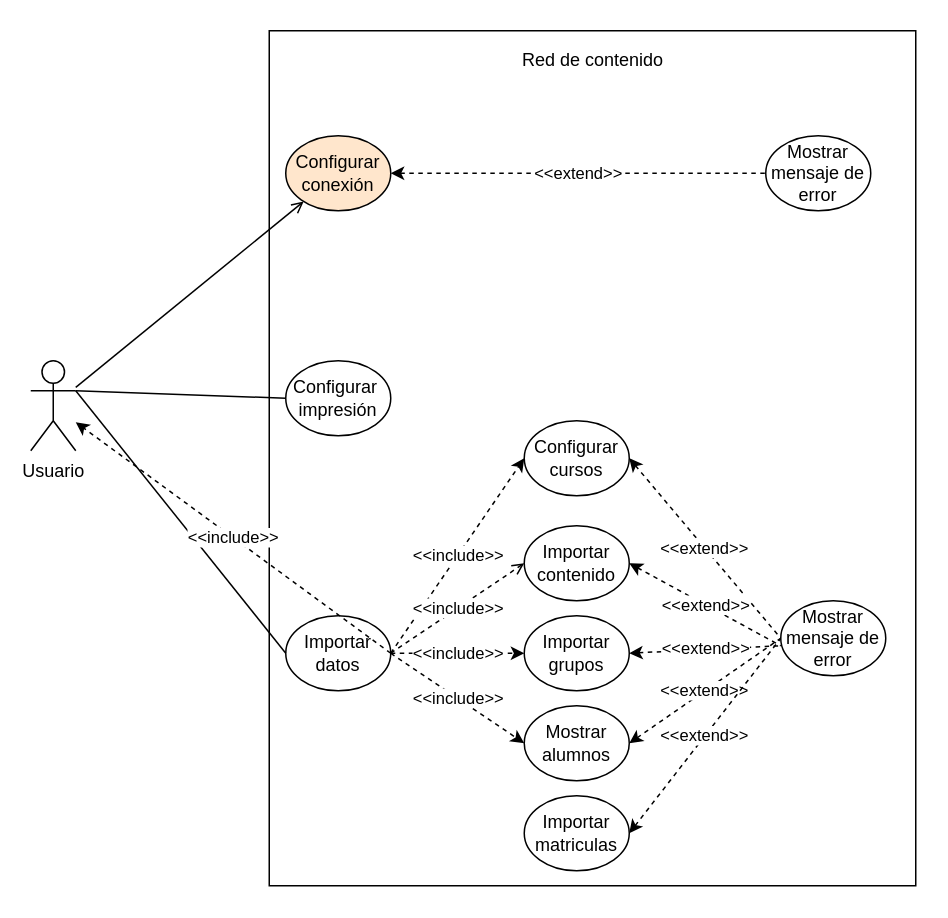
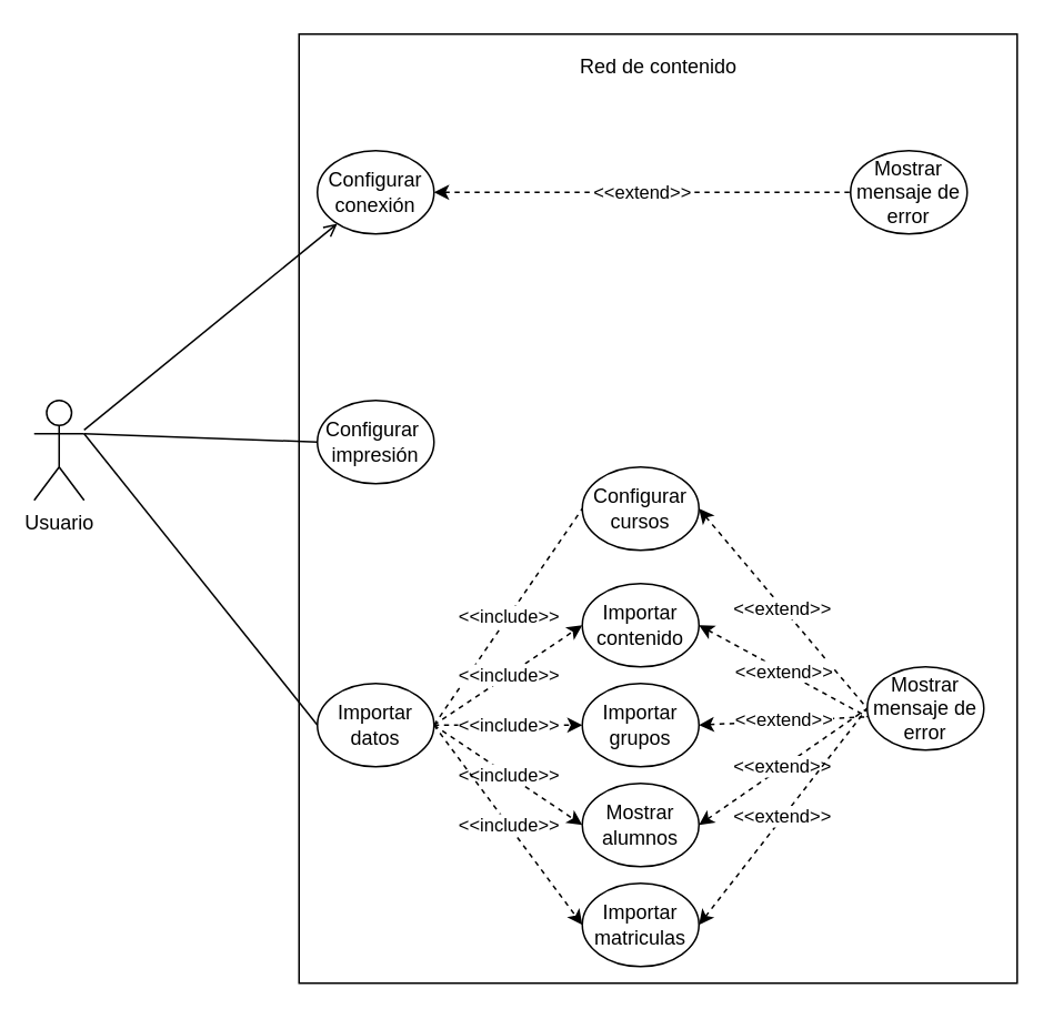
  <mxCell id="0" />
  <mxCell id="1" parent="0" />
  <mxCell id="2" value="Usuario" style="shape=umlActor;verticalLabelPosition=bottom;labelBackgroundColor=#ffffff;verticalAlign=top;html=1;" vertex="1" parent="1"><mxGeometry x="20" y="240" width="30" height="60" as="geometry" /></mxCell>
  <mxCell id="3" value="" style="rounded=0;whiteSpace=wrap;html=1;" vertex="1" parent="1"><mxGeometry x="179" y="20" width="431" height="570" as="geometry" /></mxCell>
  <mxCell id="4" value="Red de contenido" style="text;html=1;strokeColor=none;fillColor=none;align=center;verticalAlign=middle;whiteSpace=wrap;rounded=0;" vertex="1" parent="1"><mxGeometry x="329.5" y="30" width="130" height="20" as="geometry" /></mxCell>
- <mxCell id="5" value="Configurar conexión" style="ellipse;whiteSpace=wrap;html=1;fillColor=#ffe6cc;" vertex="1" parent="1"><mxGeometry x="190" y="90" width="70" height="50" as="geometry" /></mxCell>
+ <mxCell id="5" value="Configurar conexión" style="ellipse;whiteSpace=wrap;html=1;" vertex="1" parent="1"><mxGeometry x="190" y="90" width="70" height="50" as="geometry" /></mxCell>
  <mxCell id="6" value="" style="endArrow=open;html=1;startArrow=none;startFill=0;endFill=0;" edge="1" parent="1" source="2" target="5"><mxGeometry width="50" height="50" relative="1" as="geometry"><mxPoint x="420" y="300" as="sourcePoint" /><mxPoint x="470" y="250" as="targetPoint" /></mxGeometry></mxCell>
  <mxCell id="7" value="Configurar&amp;nbsp;&lt;br&gt;impresión" style="ellipse;whiteSpace=wrap;html=1;" vertex="1" parent="1"><mxGeometry x="190" y="240" width="70" height="50" as="geometry" /></mxCell>
  <mxCell id="8" value="Importar datos" style="ellipse;whiteSpace=wrap;html=1;" vertex="1" parent="1"><mxGeometry x="190" y="410" width="70" height="50" as="geometry" /></mxCell>
  <mxCell id="9" value="Configurar cursos" style="ellipse;whiteSpace=wrap;html=1;" vertex="1" parent="1"><mxGeometry x="349" y="280" width="70" height="50" as="geometry" /></mxCell>
  <mxCell id="10" value="Importar contenido" style="ellipse;whiteSpace=wrap;html=1;" vertex="1" parent="1"><mxGeometry x="349" y="350" width="70" height="50" as="geometry" /></mxCell>
  <mxCell id="11" value="Importar grupos" style="ellipse;whiteSpace=wrap;html=1;" vertex="1" parent="1"><mxGeometry x="349" y="410" width="70" height="50" as="geometry" /></mxCell>
  <mxCell id="12" value="Mostrar alumnos" style="ellipse;whiteSpace=wrap;html=1;" vertex="1" parent="1"><mxGeometry x="349" y="470" width="70" height="50" as="geometry" /></mxCell>
  <mxCell id="13" value="Importar matriculas" style="ellipse;whiteSpace=wrap;html=1;" vertex="1" parent="1"><mxGeometry x="349" y="530" width="70" height="50" as="geometry" /></mxCell>
  <mxCell id="14" value="Mostrar mensaje de error" style="ellipse;whiteSpace=wrap;html=1;" vertex="1" parent="1"><mxGeometry x="520" y="400" width="70" height="50" as="geometry" /></mxCell>
  <mxCell id="15" value="Mostrar mensaje de error" style="ellipse;whiteSpace=wrap;html=1;" vertex="1" parent="1"><mxGeometry x="510" y="90" width="70" height="50" as="geometry" /></mxCell>
  <mxCell id="16" value="" style="endArrow=none;html=1;entryX=0;entryY=0.5;entryDx=0;entryDy=0;exitX=1;exitY=0.333;exitDx=0;exitDy=0;exitPerimeter=0;" edge="1" parent="1" source="2" target="7"><mxGeometry width="50" height="50" relative="1" as="geometry"><mxPoint x="330" y="400" as="sourcePoint" /><mxPoint x="380" y="350" as="targetPoint" /></mxGeometry></mxCell>
  <mxCell id="17" value="" style="endArrow=none;html=1;entryX=0;entryY=0.5;entryDx=0;entryDy=0;" edge="1" parent="1" target="8"><mxGeometry width="50" height="50" relative="1" as="geometry"><mxPoint x="50" y="260" as="sourcePoint" /><mxPoint x="200" y="265" as="targetPoint" /></mxGeometry></mxCell>
- <mxCell id="18" value="&amp;lt;&amp;lt;include&amp;gt;&amp;gt;" style="endArrow=classic;dashed=1;html=1;exitX=1;exitY=0.5;exitDx=0;exitDy=0;entryX=0;entryY=0.5;entryDx=0;entryDy=0;endFill=1;" edge="1" parent="1" source="8" target="9"><mxGeometry width="50" height="50" relative="1" as="geometry"><mxPoint x="257.97" y="282" as="sourcePoint" /><mxPoint x="323.99" y="316" as="targetPoint" /></mxGeometry></mxCell>
- <mxCell id="19" value="&amp;lt;&amp;lt;include&amp;gt;&amp;gt;" style="endArrow=open;dashed=1;html=1;exitX=1;exitY=0.5;exitDx=0;exitDy=0;entryX=0;entryY=0.5;entryDx=0;entryDy=0;endFill=1;" edge="1" parent="1" source="8" target="10"><mxGeometry width="50" height="50" relative="1" as="geometry"><mxPoint x="270" y="455" as="sourcePoint" /><mxPoint x="350" y="335" as="targetPoint" /></mxGeometry></mxCell>
+ <mxCell id="18" value="&amp;lt;&amp;lt;include&amp;gt;&amp;gt;" style="endArrow=none;dashed=1;html=1;exitX=1;exitY=0.5;exitDx=0;exitDy=0;entryX=0;entryY=0.5;entryDx=0;entryDy=0;endFill=1;" edge="1" parent="1" source="8" target="9"><mxGeometry width="50" height="50" relative="1" as="geometry"><mxPoint x="257.97" y="282" as="sourcePoint" /><mxPoint x="323.99" y="316" as="targetPoint" /></mxGeometry></mxCell>
+ <mxCell id="19" value="&amp;lt;&amp;lt;include&amp;gt;&amp;gt;" style="endArrow=classic;dashed=1;html=1;exitX=1;exitY=0.5;exitDx=0;exitDy=0;entryX=0;entryY=0.5;entryDx=0;entryDy=0;endFill=1;" edge="1" parent="1" source="8" target="10"><mxGeometry width="50" height="50" relative="1" as="geometry"><mxPoint x="270" y="455" as="sourcePoint" /><mxPoint x="350" y="335" as="targetPoint" /></mxGeometry></mxCell>
  <mxCell id="20" value="&amp;lt;&amp;lt;include&amp;gt;&amp;gt;" style="endArrow=classic;dashed=1;html=1;exitX=1;exitY=0.5;exitDx=0;exitDy=0;entryX=0;entryY=0.5;entryDx=0;entryDy=0;endFill=1;" edge="1" parent="1" source="8" target="11"><mxGeometry width="50" height="50" relative="1" as="geometry"><mxPoint x="270" y="455" as="sourcePoint" /><mxPoint x="350" y="395" as="targetPoint" /></mxGeometry></mxCell>
  <mxCell id="21" value="&amp;lt;&amp;lt;include&amp;gt;&amp;gt;" style="endArrow=classic;dashed=1;html=1;exitX=1;exitY=0.5;exitDx=0;exitDy=0;entryX=0;entryY=0.5;entryDx=0;entryDy=0;endFill=1;" edge="1" parent="1" source="8" target="12"><mxGeometry width="50" height="50" relative="1" as="geometry"><mxPoint x="270" y="455" as="sourcePoint" /><mxPoint x="350" y="455" as="targetPoint" /></mxGeometry></mxCell>
- <mxCell id="22" value="&amp;lt;&amp;lt;include&amp;gt;&amp;gt;" style="endArrow=classic;dashed=1;html=1;exitX=1;exitY=0.5;exitDx=0;exitDy=0;endFill=1;" edge="1" parent="1" source="8" target="2"><mxGeometry width="50" height="50" relative="1" as="geometry"><mxPoint x="280" y="465" as="sourcePoint" /><mxPoint x="360" y="465" as="targetPoint" /></mxGeometry></mxCell>
+ <mxCell id="22" value="&amp;lt;&amp;lt;include&amp;gt;&amp;gt;" style="endArrow=classic;dashed=1;html=1;exitX=1;exitY=0.5;exitDx=0;exitDy=0;entryX=0;entryY=0.5;entryDx=0;entryDy=0;endFill=1;" edge="1" parent="1" source="8" target="13"><mxGeometry width="50" height="50" relative="1" as="geometry"><mxPoint x="280" y="465" as="sourcePoint" /><mxPoint x="360" y="465" as="targetPoint" /></mxGeometry></mxCell>
  <mxCell id="23" value="&amp;lt;&amp;lt;extend&amp;gt;&amp;gt;" style="endArrow=none;dashed=1;html=1;exitX=1;exitY=0.5;exitDx=0;exitDy=0;entryX=0;entryY=0.5;entryDx=0;entryDy=0;endFill=0;startArrow=classic;startFill=1;" edge="1" parent="1" source="9" target="14"><mxGeometry width="50" height="50" relative="1" as="geometry"><mxPoint x="354" y="150" as="sourcePoint" /><mxPoint x="354" y="110" as="targetPoint" /></mxGeometry></mxCell>
  <mxCell id="24" value="&amp;lt;&amp;lt;extend&amp;gt;&amp;gt;" style="endArrow=none;dashed=1;html=1;exitX=1;exitY=0.5;exitDx=0;exitDy=0;endFill=0;startArrow=classic;startFill=1;" edge="1" parent="1" source="10"><mxGeometry width="50" height="50" relative="1" as="geometry"><mxPoint x="429" y="315" as="sourcePoint" /><mxPoint x="520" y="430" as="targetPoint" /></mxGeometry></mxCell>
  <mxCell id="25" value="&amp;lt;&amp;lt;extend&amp;gt;&amp;gt;" style="endArrow=none;dashed=1;html=1;exitX=1;exitY=0.5;exitDx=0;exitDy=0;endFill=0;startArrow=classic;startFill=1;" edge="1" parent="1" source="11"><mxGeometry width="50" height="50" relative="1" as="geometry"><mxPoint x="429" y="385" as="sourcePoint" /><mxPoint x="520" y="430" as="targetPoint" /></mxGeometry></mxCell>
  <mxCell id="26" value="&amp;lt;&amp;lt;extend&amp;gt;&amp;gt;" style="endArrow=none;dashed=1;html=1;exitX=1;exitY=0.5;exitDx=0;exitDy=0;endFill=0;startArrow=classic;startFill=1;entryX=0;entryY=0.5;entryDx=0;entryDy=0;" edge="1" parent="1" source="12" target="14"><mxGeometry width="50" height="50" relative="1" as="geometry"><mxPoint x="429" y="445" as="sourcePoint" /><mxPoint x="480" y="430" as="targetPoint" /></mxGeometry></mxCell>
  <mxCell id="27" value="&amp;lt;&amp;lt;extend&amp;gt;&amp;gt;" style="endArrow=none;dashed=1;html=1;exitX=1;exitY=0.5;exitDx=0;exitDy=0;endFill=0;startArrow=classic;startFill=1;entryX=0;entryY=0.5;entryDx=0;entryDy=0;" edge="1" parent="1" source="13" target="14"><mxGeometry width="50" height="50" relative="1" as="geometry"><mxPoint x="429" y="505" as="sourcePoint" /><mxPoint x="490" y="440" as="targetPoint" /></mxGeometry></mxCell>
  <mxCell id="28" value="&amp;lt;&amp;lt;extend&amp;gt;&amp;gt;" style="endArrow=none;dashed=1;html=1;endFill=0;startArrow=classic;startFill=1;entryX=0;entryY=0.5;entryDx=0;entryDy=0;" edge="1" parent="1" source="5" target="15"><mxGeometry width="50" height="50" relative="1" as="geometry"><mxPoint x="439" y="515" as="sourcePoint" /><mxPoint x="500" y="450" as="targetPoint" /></mxGeometry></mxCell>
